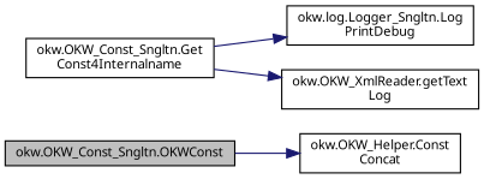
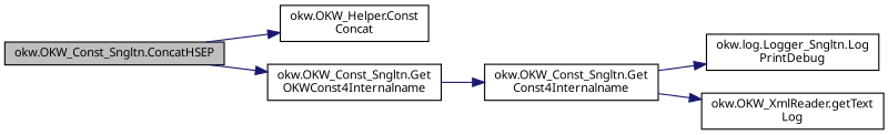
  digraph {
    fontname="Noto Sans"
    rankdir=LR
    node [color=black fillcolor=white fontname="Noto Sans" fontsize=10 shape=record style=filled]
    edge [color=midnightblue fontname="Noto Sans" fontsize=10 labelfontname=Helvetica labelfontsize=10 style=solid]
-   n1 [fillcolor=grey75 fontcolor=black height=0.2 label="okw.OKW_Const_Sngltn.OKWConst" width=0.4]
+   n1 [fillcolor=grey75 fontcolor=black height=0.2 label="okw.OKW_Const_Sngltn.ConcatHSEP" width=0.4]
    n2 [height=0.2 label="okw.OKW_Helper.Const\lConcat" width=0.4]
+   n3 [height=0.2 label="okw.OKW_Const_Sngltn.Get\lOKWConst4Internalname" width=0.4]
    n4 [height=0.2 label="okw.OKW_Const_Sngltn.Get\lConst4Internalname" width=0.4]
    n5 [height=0.2 label="okw.log.Logger_Sngltn.Log\lPrintDebug" width=0.4]
    n6 [height=0.2 label="okw.OKW_XmlReader.getText\lLog" width=0.4]
    n1 -> n2
+   n1 -> n3
+   n3 -> n4
    n4 -> n5
    n4 -> n6
  }
